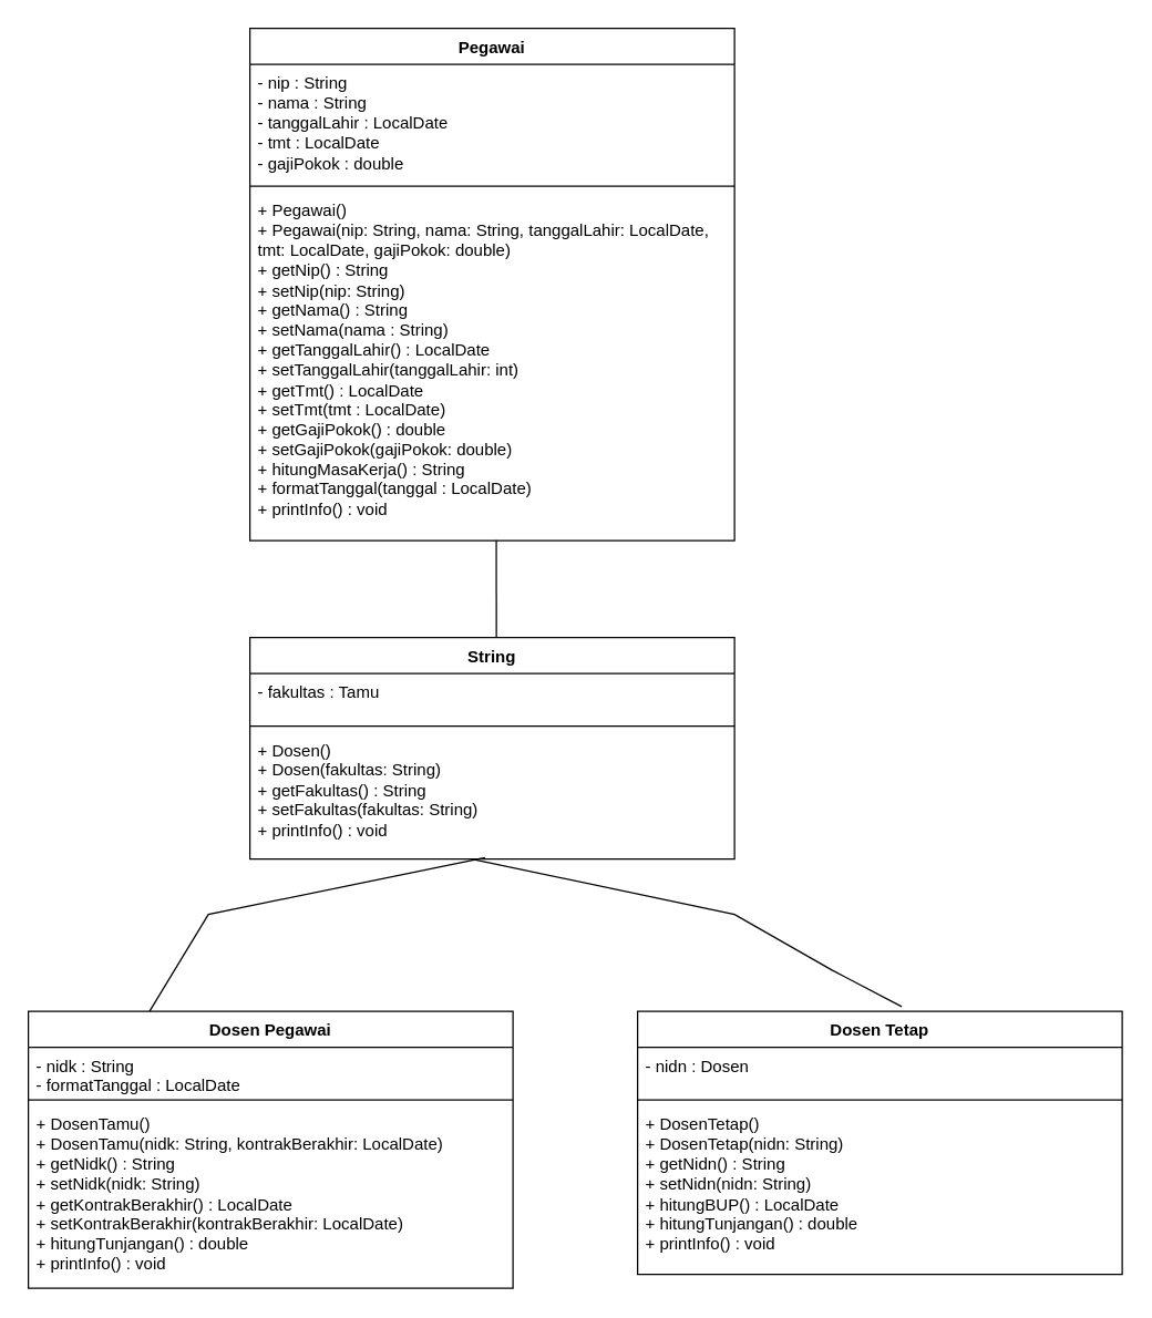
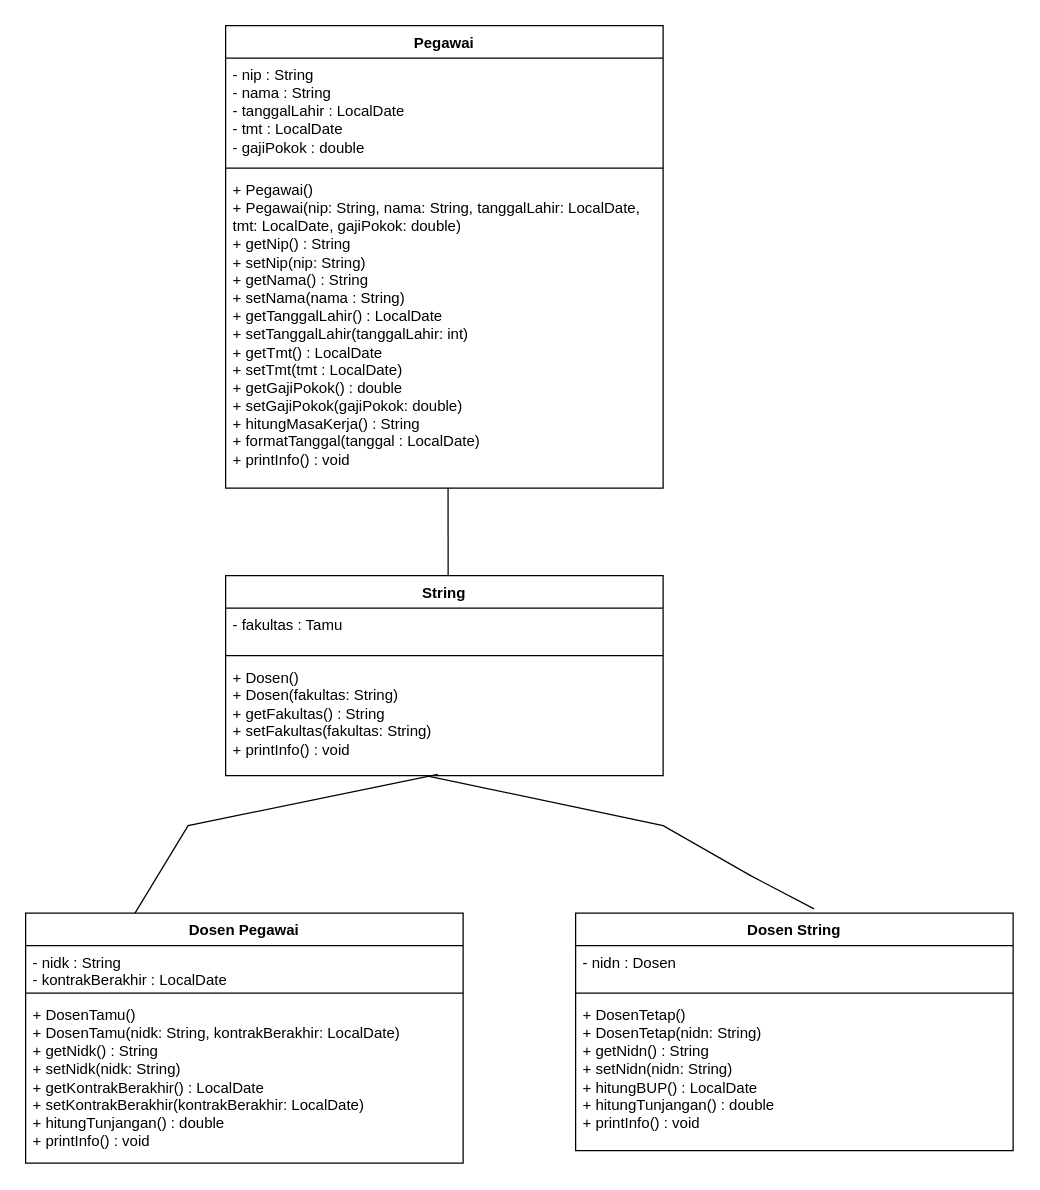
  <mxCell id="0" />
  <mxCell id="1" parent="0" />
  <mxCell id="2" value="Pegawai" style="swimlane;fontStyle=1;align=center;verticalAlign=top;childLayout=stackLayout;horizontal=1;startSize=26;horizontalStack=0;resizeParent=1;resizeParentMax=0;resizeLast=0;collapsible=1;marginBottom=0;whiteSpace=wrap;html=1;" vertex="1" parent="1"><mxGeometry x="180" y="20" width="350" height="370" as="geometry" /></mxCell>
  <mxCell id="3" value="- nip : String&lt;div&gt;- nama : String&lt;/div&gt;&lt;div&gt;- tanggalLahir :&amp;nbsp;&lt;span style=&quot;background-color: transparent; color: light-dark(rgb(0, 0, 0), rgb(255, 255, 255));&quot;&gt;LocalDate&lt;/span&gt;&lt;/div&gt;&lt;div&gt;- tmt : LocalDate&lt;/div&gt;&lt;div&gt;- gajiPokok : double&lt;/div&gt;" style="text;strokeColor=none;fillColor=none;align=left;verticalAlign=top;spacingLeft=4;spacingRight=4;overflow=hidden;rotatable=0;points=[[0,0.5],[1,0.5]];portConstraint=eastwest;whiteSpace=wrap;html=1;" vertex="1" parent="2"><mxGeometry y="26" width="350" height="84" as="geometry" /></mxCell>
  <mxCell id="4" value="" style="line;strokeWidth=1;fillColor=none;align=left;verticalAlign=middle;spacingTop=-1;spacingLeft=3;spacingRight=3;rotatable=0;labelPosition=right;points=[];portConstraint=eastwest;strokeColor=inherit;" vertex="1" parent="2"><mxGeometry y="110" width="350" height="8" as="geometry" /></mxCell>
  <mxCell id="5" value="+ Pegawai()&amp;nbsp;&lt;div&gt;+ Pegawai(nip: String, nama: String, tanggalLahir: LocalDate, tmt: LocalDate, gajiPokok: double)&amp;nbsp;&lt;div&gt;+ getNip() : String&lt;/div&gt;&lt;div&gt;+ setNip(nip: String)&lt;/div&gt;&lt;div&gt;+ getNama() : String&lt;/div&gt;&lt;div&gt;+ setNama(nama : String)&lt;/div&gt;&lt;div&gt;+ getTanggalLahir() : LocalDate&lt;/div&gt;&lt;/div&gt;&lt;div&gt;+ setTanggalLahir(tanggalLahir: int)&lt;/div&gt;&lt;div&gt;+ getTmt() : LocalDate&lt;/div&gt;&lt;div&gt;+ setTmt(tmt : LocalDate)&lt;/div&gt;&lt;div&gt;+ getGajiPokok() : double&lt;/div&gt;&lt;div&gt;+ setGajiPokok(gajiPokok: double)&lt;/div&gt;&lt;div&gt;+ hitungMasaKerja() : String&lt;/div&gt;&lt;div&gt;+ formatTanggal(tanggal : LocalDate)&lt;/div&gt;&lt;div&gt;+ printInfo() : void&lt;/div&gt;" style="text;strokeColor=none;fillColor=none;align=left;verticalAlign=top;spacingLeft=4;spacingRight=4;overflow=hidden;rotatable=0;points=[[0,0.5],[1,0.5]];portConstraint=eastwest;whiteSpace=wrap;html=1;" vertex="1" parent="2"><mxGeometry y="118" width="350" height="252" as="geometry" /></mxCell>
  <mxCell id="6" value="String" style="swimlane;fontStyle=1;align=center;verticalAlign=top;childLayout=stackLayout;horizontal=1;startSize=26;horizontalStack=0;resizeParent=1;resizeParentMax=0;resizeLast=0;collapsible=1;marginBottom=0;whiteSpace=wrap;html=1;" vertex="1" parent="1"><mxGeometry x="180" y="460" width="350" height="160" as="geometry" /></mxCell>
  <mxCell id="7" value="- fakultas : Tamu" style="text;strokeColor=none;fillColor=none;align=left;verticalAlign=top;spacingLeft=4;spacingRight=4;overflow=hidden;rotatable=0;points=[[0,0.5],[1,0.5]];portConstraint=eastwest;whiteSpace=wrap;html=1;" vertex="1" parent="6"><mxGeometry y="26" width="350" height="34" as="geometry" /></mxCell>
  <mxCell id="8" value="" style="line;strokeWidth=1;fillColor=none;align=left;verticalAlign=middle;spacingTop=-1;spacingLeft=3;spacingRight=3;rotatable=0;labelPosition=right;points=[];portConstraint=eastwest;strokeColor=inherit;" vertex="1" parent="6"><mxGeometry y="60" width="350" height="8" as="geometry" /></mxCell>
  <mxCell id="9" value="+ Dosen()&amp;nbsp;&lt;div&gt;+ Dosen(fakultas: String)&amp;nbsp;&lt;div&gt;+ getFakultas() : String&lt;/div&gt;&lt;div&gt;+ setFakultas(fakultas: String)&lt;/div&gt;&lt;div&gt;+ printInfo() : void&lt;br&gt;&lt;/div&gt;&lt;/div&gt;" style="text;strokeColor=none;fillColor=none;align=left;verticalAlign=top;spacingLeft=4;spacingRight=4;overflow=hidden;rotatable=0;points=[[0,0.5],[1,0.5]];portConstraint=eastwest;whiteSpace=wrap;html=1;" vertex="1" parent="6"><mxGeometry y="68" width="350" height="92" as="geometry" /></mxCell>
  <mxCell id="10" value="Dosen Pegawai" style="swimlane;fontStyle=1;align=center;verticalAlign=top;childLayout=stackLayout;horizontal=1;startSize=26;horizontalStack=0;resizeParent=1;resizeParentMax=0;resizeLast=0;collapsible=1;marginBottom=0;whiteSpace=wrap;html=1;" vertex="1" parent="1"><mxGeometry x="20" y="730" width="350" height="200" as="geometry" /></mxCell>
- <mxCell id="11" value="- nidk : String&lt;div&gt;- formatTanggal : LocalDate&lt;/div&gt;" style="text;strokeColor=none;fillColor=none;align=left;verticalAlign=top;spacingLeft=4;spacingRight=4;overflow=hidden;rotatable=0;points=[[0,0.5],[1,0.5]];portConstraint=eastwest;whiteSpace=wrap;html=1;" vertex="1" parent="10"><mxGeometry y="26" width="350" height="34" as="geometry" /></mxCell>
+ <mxCell id="11" value="- nidk : String&lt;div&gt;- kontrakBerakhir : LocalDate&lt;/div&gt;" style="text;strokeColor=none;fillColor=none;align=left;verticalAlign=top;spacingLeft=4;spacingRight=4;overflow=hidden;rotatable=0;points=[[0,0.5],[1,0.5]];portConstraint=eastwest;whiteSpace=wrap;html=1;" vertex="1" parent="10"><mxGeometry y="26" width="350" height="34" as="geometry" /></mxCell>
  <mxCell id="12" value="" style="line;strokeWidth=1;fillColor=none;align=left;verticalAlign=middle;spacingTop=-1;spacingLeft=3;spacingRight=3;rotatable=0;labelPosition=right;points=[];portConstraint=eastwest;strokeColor=inherit;" vertex="1" parent="10"><mxGeometry y="60" width="350" height="8" as="geometry" /></mxCell>
  <mxCell id="13" value="+ DosenTamu()&amp;nbsp;&lt;div&gt;+ DosenTamu(nidk: String, kontrakBerakhir: LocalDate)&amp;nbsp;&lt;div&gt;+ getNidk() : String&lt;/div&gt;&lt;div&gt;+ setNidk(nidk: String)&lt;/div&gt;&lt;div&gt;+ getKontrakBerakhir() : LocalDate&lt;/div&gt;&lt;div&gt;+ setKontrakBerakhir(kontrakBerakhir: LocalDate)&lt;/div&gt;&lt;div&gt;+ hitungTunjangan() : double&lt;/div&gt;&lt;div&gt;+ printInfo() : void&lt;br&gt;&lt;/div&gt;&lt;/div&gt;" style="text;strokeColor=none;fillColor=none;align=left;verticalAlign=top;spacingLeft=4;spacingRight=4;overflow=hidden;rotatable=0;points=[[0,0.5],[1,0.5]];portConstraint=eastwest;whiteSpace=wrap;html=1;" vertex="1" parent="10"><mxGeometry y="68" width="350" height="132" as="geometry" /></mxCell>
- <mxCell id="14" value="Dosen Tetap" style="swimlane;fontStyle=1;align=center;verticalAlign=top;childLayout=stackLayout;horizontal=1;startSize=26;horizontalStack=0;resizeParent=1;resizeParentMax=0;resizeLast=0;collapsible=1;marginBottom=0;whiteSpace=wrap;html=1;" vertex="1" parent="1"><mxGeometry x="460" y="730" width="350" height="190" as="geometry" /></mxCell>
+ <mxCell id="14" value="Dosen String" style="swimlane;fontStyle=1;align=center;verticalAlign=top;childLayout=stackLayout;horizontal=1;startSize=26;horizontalStack=0;resizeParent=1;resizeParentMax=0;resizeLast=0;collapsible=1;marginBottom=0;whiteSpace=wrap;html=1;" vertex="1" parent="1"><mxGeometry x="460" y="730" width="350" height="190" as="geometry" /></mxCell>
  <mxCell id="15" value="- nidn : Dosen" style="text;strokeColor=none;fillColor=none;align=left;verticalAlign=top;spacingLeft=4;spacingRight=4;overflow=hidden;rotatable=0;points=[[0,0.5],[1,0.5]];portConstraint=eastwest;whiteSpace=wrap;html=1;" vertex="1" parent="14"><mxGeometry y="26" width="350" height="34" as="geometry" /></mxCell>
  <mxCell id="16" value="" style="line;strokeWidth=1;fillColor=none;align=left;verticalAlign=middle;spacingTop=-1;spacingLeft=3;spacingRight=3;rotatable=0;labelPosition=right;points=[];portConstraint=eastwest;strokeColor=inherit;" vertex="1" parent="14"><mxGeometry y="60" width="350" height="8" as="geometry" /></mxCell>
  <mxCell id="17" value="+ DosenTetap()&amp;nbsp;&lt;div&gt;+ DosenTetap(nidn: String)&lt;div&gt;+ getNidn() : String&lt;/div&gt;&lt;div&gt;+ setNidn(nidn: String)&lt;/div&gt;&lt;div&gt;+ hitungBUP() : LocalDate&lt;/div&gt;&lt;div&gt;+ hitungTunjangan() : double&lt;/div&gt;&lt;div&gt;+ printInfo() : void&lt;br&gt;&lt;/div&gt;&lt;/div&gt;" style="text;strokeColor=none;fillColor=none;align=left;verticalAlign=top;spacingLeft=4;spacingRight=4;overflow=hidden;rotatable=0;points=[[0,0.5],[1,0.5]];portConstraint=eastwest;whiteSpace=wrap;html=1;" vertex="1" parent="14"><mxGeometry y="68" width="350" height="122" as="geometry" /></mxCell>
  <mxCell id="18" value="" style="endArrow=none;html=1;rounded=0;entryX=0.457;entryY=0.999;entryDx=0;entryDy=0;entryPerimeter=0;" edge="1" parent="1"><mxGeometry width="50" height="50" relative="1" as="geometry"><mxPoint x="358" y="460" as="sourcePoint" /><mxPoint x="357.95" y="389.748" as="targetPoint" /></mxGeometry></mxCell>
  <mxCell id="19" value="" style="endArrow=none;html=1;rounded=0;entryX=0.485;entryY=0.989;entryDx=0;entryDy=0;entryPerimeter=0;exitX=0.25;exitY=0;exitDx=0;exitDy=0;" edge="1" parent="1" source="10" target="9"><mxGeometry width="50" height="50" relative="1" as="geometry"><mxPoint x="340" y="730" as="sourcePoint" /><mxPoint x="390" y="680" as="targetPoint" /><Array as="points"><mxPoint x="150" y="660" /></Array></mxGeometry></mxCell>
  <mxCell id="20" value="" style="endArrow=none;html=1;rounded=0;exitX=0.545;exitY=-0.018;exitDx=0;exitDy=0;exitPerimeter=0;" edge="1" parent="1" source="14"><mxGeometry width="50" height="50" relative="1" as="geometry"><mxPoint x="340" y="730" as="sourcePoint" /><mxPoint x="340" y="620" as="targetPoint" /><Array as="points"><mxPoint x="600" y="700" /><mxPoint x="530" y="660" /></Array></mxGeometry></mxCell>
